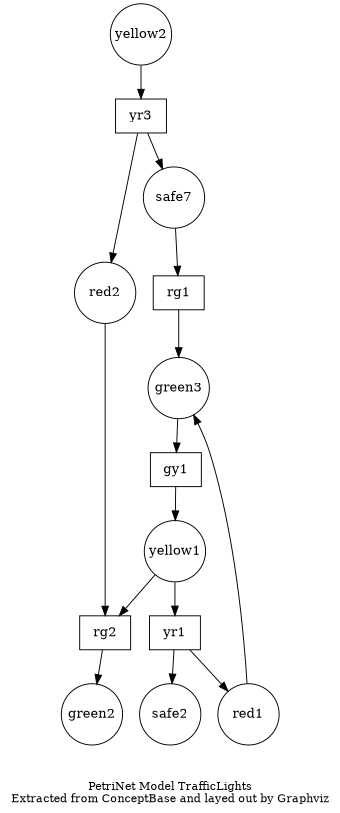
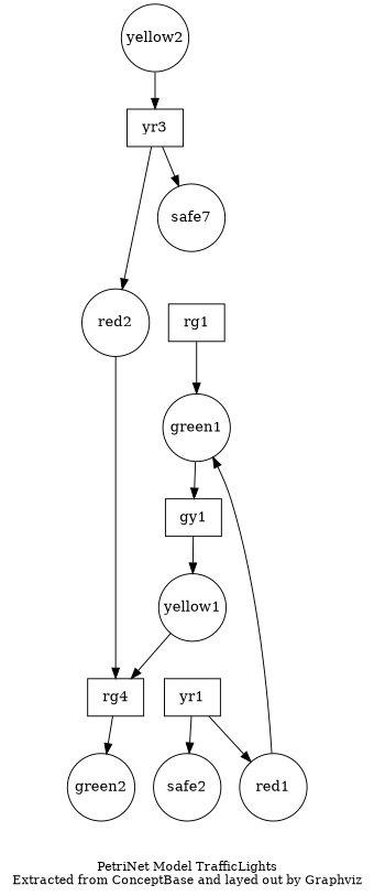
  digraph {
    fontsize=12
    label="PetriNet Model TrafficLights\nExtracted from ConceptBase and layed out by Graphviz"
    node [fixedsize=true shape=circle]
    yellow2 [width=0.9]
    n2 [label=yr3 shape=box fixedsize=""]
    red2 [width=0.9]
    n4 [label=safe7 width=0.9]
-   rg2 [shape=box fixedsize=""]
+   rg2 [shape=box label=rg4 fixedsize=""]
    rg1 [shape=box fixedsize=""]
    green2 [width=0.9]
    gy1 [shape=box fixedsize=""]
    yellow1 [width=0.9]
    yr1 [shape=box fixedsize=""]
    safe2 [width=0.9]
    red1 [width=0.9]
-   green1 [width=0.9 label=green3]
+   green1 [width=0.9]
    yellow2 -> n2
    n2 -> red2
    n2 -> n4
    red2 -> rg2
-   n4 -> rg1
    rg2 -> green2
    rg1 -> green1
    gy1 -> yellow1
    yellow1 -> rg2
-   yellow1 -> yr1
    yr1 -> safe2
    yr1 -> red1
    red1 -> green1
    green1 -> gy1
  }
